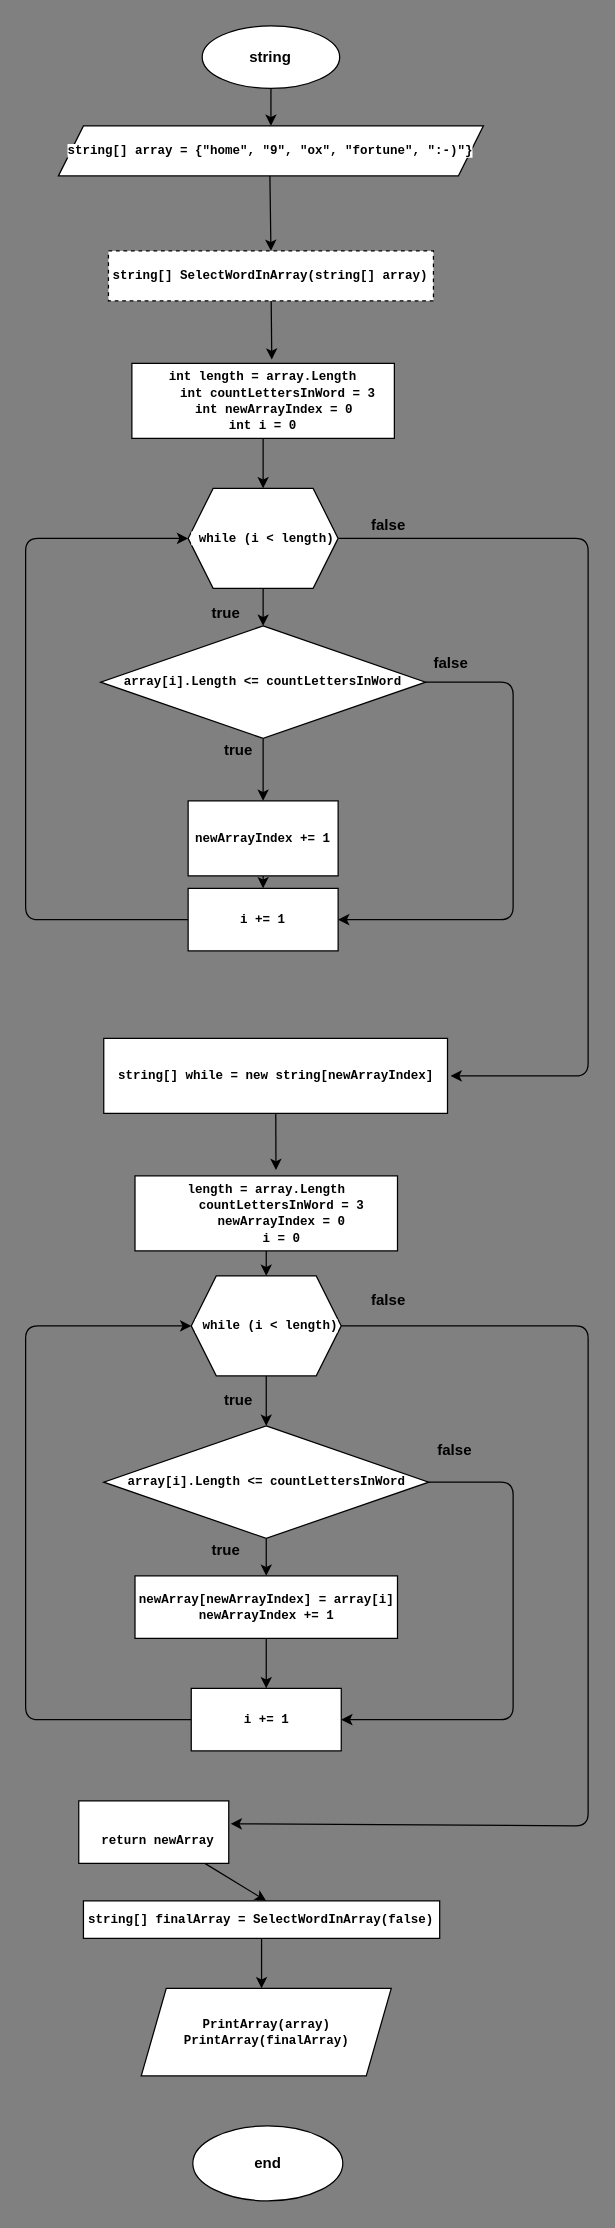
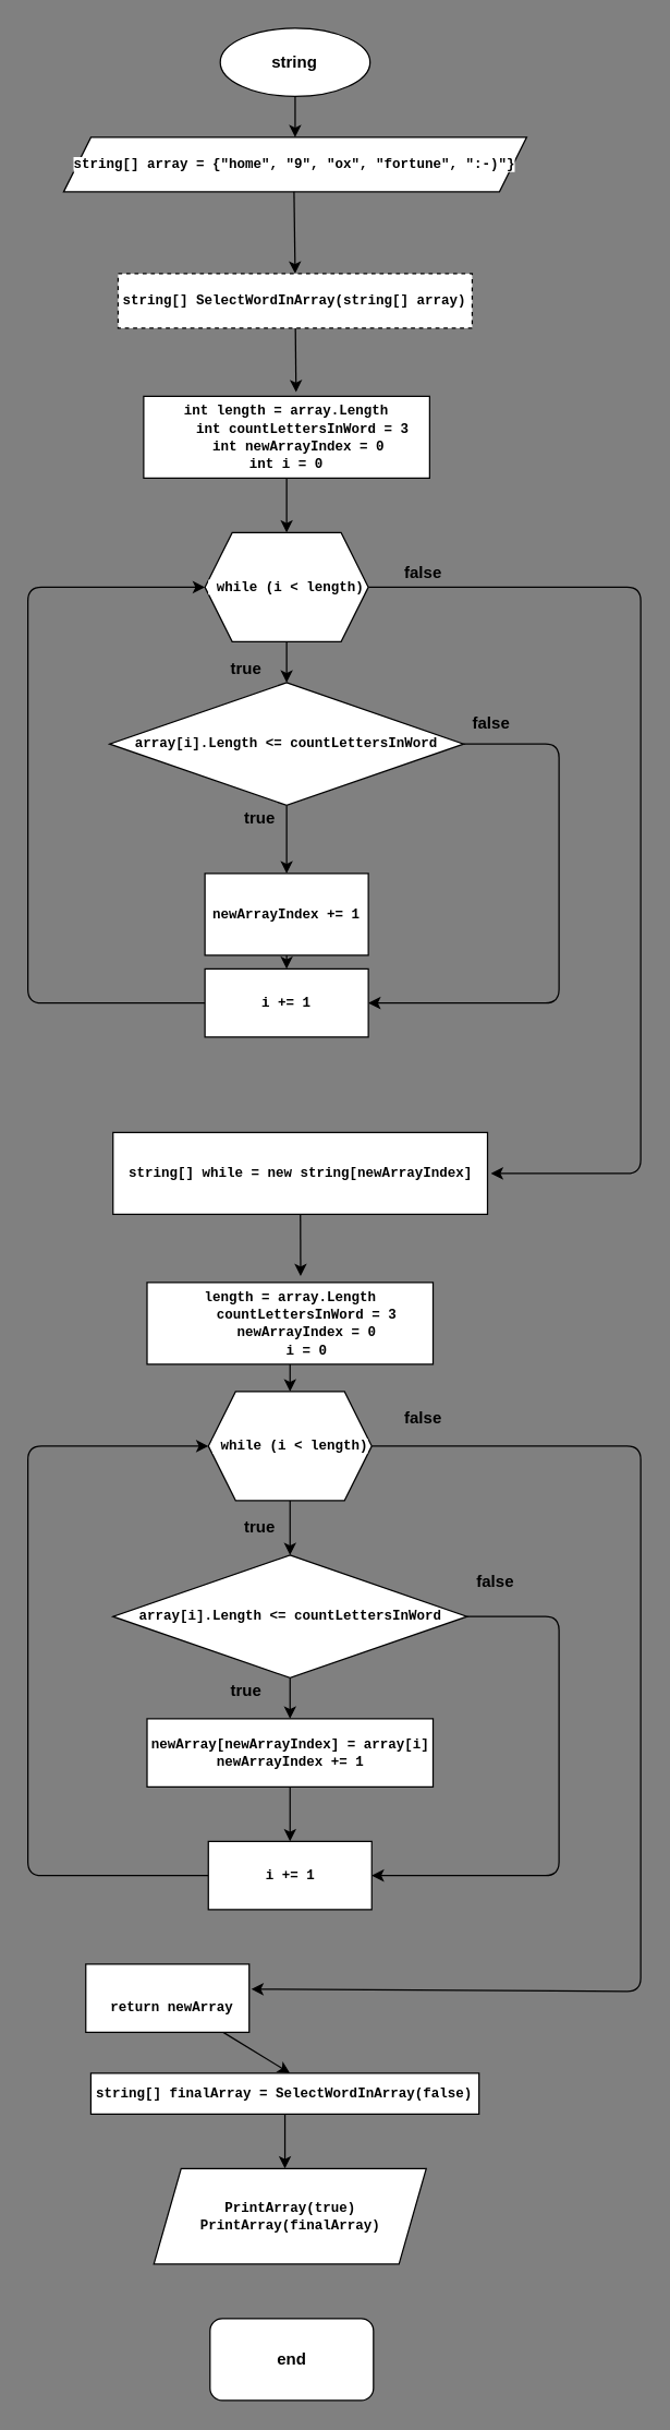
  <mxCell id="0" />
  <mxCell id="1" parent="0" />
  <mxCell id="2" style="edgeStyle=none;html=1;entryX=0.5;entryY=0;entryDx=0;entryDy=0;fontColor=#000000;" parent="1" source="3" target="42" edge="1"><mxGeometry relative="1" as="geometry" /></mxCell>
  <mxCell id="3" value="&lt;span style=&quot;background-color: rgb(255 , 255 , 255)&quot;&gt;&lt;b&gt;string&lt;/b&gt;&lt;/span&gt;" style="ellipse;whiteSpace=wrap;html=1;fontColor=#000000;" parent="1" vertex="1"><mxGeometry x="161.25" y="20" width="110" height="50" as="geometry" /></mxCell>
  <mxCell id="4" style="edgeStyle=none;html=1;entryX=0.5;entryY=0;entryDx=0;entryDy=0;fontColor=#000000;" parent="1" source="6" target="9" edge="1"><mxGeometry relative="1" as="geometry" /></mxCell>
  <mxCell id="5" style="edgeStyle=none;html=1;" parent="1" source="6" edge="1"><mxGeometry relative="1" as="geometry"><mxPoint x="360" y="860" as="targetPoint" /><Array as="points"><mxPoint x="470" y="430" /><mxPoint x="470" y="690" /><mxPoint x="470" y="860" /></Array></mxGeometry></mxCell>
  <mxCell id="6" value="&lt;div style=&quot;font-family: &amp;#34;consolas&amp;#34; , &amp;#34;courier new&amp;#34; , monospace ; font-size: 10px ; line-height: 13px&quot;&gt;&lt;font style=&quot;background-color: rgb(255 , 255 , 255)&quot;&gt;&lt;b&gt;&amp;nbsp;while (i &amp;lt; length)&lt;/b&gt;&lt;/font&gt;&lt;/div&gt;" style="shape=hexagon;perimeter=hexagonPerimeter2;whiteSpace=wrap;html=1;fixedSize=1;fontColor=#000000;" parent="1" vertex="1"><mxGeometry x="150" y="390" width="120" height="80" as="geometry" /></mxCell>
  <mxCell id="7" value="" style="edgeStyle=none;html=1;fontColor=#000000;" parent="1" source="9" target="11" edge="1"><mxGeometry relative="1" as="geometry" /></mxCell>
  <mxCell id="8" style="edgeStyle=none;html=1;entryX=1;entryY=0.5;entryDx=0;entryDy=0;" parent="1" source="9" target="13" edge="1"><mxGeometry relative="1" as="geometry"><mxPoint x="410" y="730" as="targetPoint" /><Array as="points"><mxPoint x="410" y="545" /><mxPoint x="410" y="735" /></Array></mxGeometry></mxCell>
  <mxCell id="9" value="&lt;div style=&quot;font-family: &amp;#34;consolas&amp;#34; , &amp;#34;courier new&amp;#34; , monospace ; font-size: 10px ; line-height: 13px&quot;&gt;&lt;font style=&quot;background-color: rgb(255 , 255 , 255)&quot;&gt;&lt;b&gt;array[i].Length &amp;lt;= countLettersInWord&lt;/b&gt;&lt;/font&gt;&lt;/div&gt;" style="rhombus;whiteSpace=wrap;html=1;fontColor=#000000;" parent="1" vertex="1"><mxGeometry x="80" y="500" width="260" height="90" as="geometry" /></mxCell>
  <mxCell id="10" value="" style="edgeStyle=none;html=1;entryX=0.5;entryY=0;entryDx=0;entryDy=0;fontColor=#000000;" parent="1" source="11" target="13" edge="1"><mxGeometry relative="1" as="geometry" /></mxCell>
  <mxCell id="11" value="&lt;div style=&quot;font-family: &amp;#34;consolas&amp;#34; , &amp;#34;courier new&amp;#34; , monospace ; font-size: 10px ; line-height: 13px&quot;&gt;&lt;font style=&quot;background-color: rgb(255 , 255 , 255)&quot;&gt;&lt;b&gt;newArrayIndex += 1&lt;/b&gt;&lt;/font&gt;&lt;/div&gt;" style="whiteSpace=wrap;html=1;fontColor=#000000;" parent="1" vertex="1"><mxGeometry x="150" y="640" width="120" height="60" as="geometry" /></mxCell>
  <mxCell id="12" style="edgeStyle=none;html=1;entryX=0;entryY=0.5;entryDx=0;entryDy=0;" parent="1" source="13" target="6" edge="1"><mxGeometry relative="1" as="geometry"><Array as="points"><mxPoint x="20" y="735" /><mxPoint x="20" y="545" /><mxPoint x="20" y="430" /></Array></mxGeometry></mxCell>
  <mxCell id="13" value="&lt;div style=&quot;font-family: &amp;#34;consolas&amp;#34; , &amp;#34;courier new&amp;#34; , monospace ; font-size: 10px ; line-height: 13px&quot;&gt;&lt;font style=&quot;background-color: rgb(255 , 255 , 255)&quot;&gt;&lt;b&gt;i += 1&lt;/b&gt;&lt;/font&gt;&lt;/div&gt;" style="whiteSpace=wrap;html=1;fontColor=#000000;" parent="1" vertex="1"><mxGeometry x="150" y="710" width="120" height="50" as="geometry" /></mxCell>
  <mxCell id="14" value="true" style="text;html=1;align=center;verticalAlign=middle;resizable=0;points=[];autosize=1;strokeColor=none;fillColor=none;fontColor=#000000;fontStyle=1" parent="1" vertex="1"><mxGeometry x="170" y="590" width="40" height="20" as="geometry" /></mxCell>
  <mxCell id="15" value="&lt;font color=&quot;#000000&quot;&gt;false&lt;/font&gt;" style="text;html=1;align=center;verticalAlign=middle;resizable=0;points=[];autosize=1;strokeColor=none;fillColor=none;fontStyle=1" parent="1" vertex="1"><mxGeometry x="340" y="520" width="40" height="20" as="geometry" /></mxCell>
  <mxCell id="16" value="false" style="text;html=1;align=center;verticalAlign=middle;resizable=0;points=[];autosize=1;strokeColor=none;fillColor=none;fontColor=#000000;fontStyle=1" parent="1" vertex="1"><mxGeometry x="290" y="410" width="40" height="20" as="geometry" /></mxCell>
  <mxCell id="17" value="" style="edgeStyle=none;html=1;fontColor=#000000;" parent="1" source="19" edge="1"><mxGeometry relative="1" as="geometry"><mxPoint x="211.786" y="870" as="targetPoint" /></mxGeometry></mxCell>
  <mxCell id="18" style="edgeStyle=none;html=1;entryX=0.537;entryY=-0.078;entryDx=0;entryDy=0;entryPerimeter=0;fontColor=#000000;" parent="1" source="19" target="21" edge="1"><mxGeometry relative="1" as="geometry" /></mxCell>
  <mxCell id="19" value="&lt;div style=&quot;font-family: &amp;#34;consolas&amp;#34; , &amp;#34;courier new&amp;#34; , monospace ; font-size: 10px ; line-height: 13px&quot;&gt;&lt;font style=&quot;background-color: rgb(255 , 255 , 255)&quot;&gt;&lt;b&gt;string[] while = new string[newArrayIndex]&lt;/b&gt;&lt;/font&gt;&lt;/div&gt;" style="rounded=0;whiteSpace=wrap;html=1;fontColor=#000000;" parent="1" vertex="1"><mxGeometry x="82.5" y="830" width="275" height="60" as="geometry" /></mxCell>
  <mxCell id="20" style="edgeStyle=none;html=1;entryX=0.5;entryY=0;entryDx=0;entryDy=0;fontColor=#000000;" parent="1" source="21" target="25" edge="1"><mxGeometry relative="1" as="geometry" /></mxCell>
  <mxCell id="21" value="&lt;div style=&quot;font-family: &amp;#34;consolas&amp;#34; , &amp;#34;courier new&amp;#34; , monospace ; font-size: 10px ; line-height: 13px&quot;&gt;&lt;div&gt;&lt;font style=&quot;background-color: rgb(255 , 255 , 255)&quot;&gt;&lt;b&gt;length = array.Length&lt;/b&gt;&lt;/font&gt;&lt;/div&gt;&lt;div&gt;&lt;font style=&quot;background-color: rgb(255 , 255 , 255)&quot;&gt;&lt;b&gt;&amp;nbsp; &amp;nbsp; countLettersInWord = 3&lt;/b&gt;&lt;/font&gt;&lt;/div&gt;&lt;div&gt;&lt;font style=&quot;background-color: rgb(255 , 255 , 255)&quot;&gt;&lt;b&gt;&amp;nbsp; &amp;nbsp; newArrayIndex = 0&lt;/b&gt;&lt;/font&gt;&lt;/div&gt;&lt;div&gt;&lt;font style=&quot;background-color: rgb(255 , 255 , 255)&quot;&gt;&lt;b&gt;&amp;nbsp; &amp;nbsp; i = 0&lt;/b&gt;&lt;/font&gt;&lt;/div&gt;&lt;/div&gt;" style="whiteSpace=wrap;html=1;rounded=0;fontColor=#000000;" parent="1" vertex="1"><mxGeometry x="107.5" y="940" width="210" height="60" as="geometry" /></mxCell>
  <mxCell id="22" style="edgeStyle=none;html=1;fontColor=#000000;" parent="1" edge="1"><mxGeometry relative="1" as="geometry"><mxPoint x="100" y="90" as="targetPoint" /><mxPoint x="100" y="90" as="sourcePoint" /></mxGeometry></mxCell>
  <mxCell id="23" style="edgeStyle=none;html=1;entryX=0.5;entryY=0;entryDx=0;entryDy=0;fontColor=#000000;" parent="1" source="25" target="28" edge="1"><mxGeometry relative="1" as="geometry" /></mxCell>
  <mxCell id="24" value="" style="edgeStyle=none;html=1;entryX=1.013;entryY=0.367;entryDx=0;entryDy=0;entryPerimeter=0;" parent="1" source="25" target="39" edge="1"><mxGeometry relative="1" as="geometry"><mxPoint x="280" y="1460" as="targetPoint" /><Array as="points"><mxPoint x="470" y="1060" /><mxPoint x="470" y="1460" /></Array></mxGeometry></mxCell>
  <mxCell id="25" value="&lt;div style=&quot;font-family: &amp;#34;consolas&amp;#34; , &amp;#34;courier new&amp;#34; , monospace ; font-size: 10px ; line-height: 13px&quot;&gt;&lt;font style=&quot;background-color: rgb(255 , 255 , 255)&quot;&gt;&lt;b&gt;&amp;nbsp;while (i &amp;lt; length)&lt;/b&gt;&lt;/font&gt;&lt;/div&gt;" style="shape=hexagon;perimeter=hexagonPerimeter2;whiteSpace=wrap;html=1;fixedSize=1;fontColor=#000000;" parent="1" vertex="1"><mxGeometry x="152.5" y="1020" width="120" height="80" as="geometry" /></mxCell>
  <mxCell id="26" style="edgeStyle=none;html=1;entryX=0.5;entryY=0;entryDx=0;entryDy=0;fontColor=#000000;" parent="1" source="28" target="30" edge="1"><mxGeometry relative="1" as="geometry" /></mxCell>
  <mxCell id="27" style="edgeStyle=none;html=1;entryX=1;entryY=0.5;entryDx=0;entryDy=0;" parent="1" source="28" target="32" edge="1"><mxGeometry relative="1" as="geometry"><mxPoint x="440" y="1185" as="targetPoint" /><Array as="points"><mxPoint x="410" y="1185" /><mxPoint x="410" y="1290" /><mxPoint x="410" y="1375" /></Array></mxGeometry></mxCell>
  <mxCell id="28" value="&lt;div style=&quot;font-family: &amp;#34;consolas&amp;#34; , &amp;#34;courier new&amp;#34; , monospace ; font-size: 10px ; line-height: 13px&quot;&gt;&lt;font style=&quot;background-color: rgb(255 , 255 , 255)&quot;&gt;&lt;b&gt;array[i].Length &amp;lt;= countLettersInWord&lt;/b&gt;&lt;/font&gt;&lt;/div&gt;" style="rhombus;whiteSpace=wrap;html=1;fontColor=#000000;" parent="1" vertex="1"><mxGeometry x="82.5" y="1140" width="260" height="90" as="geometry" /></mxCell>
  <mxCell id="29" style="edgeStyle=none;html=1;entryX=0.5;entryY=0;entryDx=0;entryDy=0;fontColor=#000000;" parent="1" source="30" target="32" edge="1"><mxGeometry relative="1" as="geometry" /></mxCell>
  <mxCell id="30" value="&lt;div style=&quot;font-family: &amp;#34;consolas&amp;#34; , &amp;#34;courier new&amp;#34; , monospace ; font-size: 10px ; line-height: 13px&quot;&gt;&lt;div style=&quot;font-family: &amp;#34;consolas&amp;#34; , &amp;#34;courier new&amp;#34; , monospace ; line-height: 13px&quot;&gt;&lt;div&gt;&lt;font style=&quot;background-color: rgb(255 , 255 , 255)&quot;&gt;&lt;b&gt;newArray[newArrayIndex] = array[i]&lt;/b&gt;&lt;/font&gt;&lt;/div&gt;&lt;div&gt;&lt;font style=&quot;background-color: rgb(255 , 255 , 255)&quot;&gt;&lt;b&gt;newArrayIndex += 1&lt;/b&gt;&lt;/font&gt;&lt;/div&gt;&lt;/div&gt;&lt;/div&gt;" style="whiteSpace=wrap;html=1;fontColor=#000000;" parent="1" vertex="1"><mxGeometry x="107.5" y="1260" width="210" height="50" as="geometry" /></mxCell>
  <mxCell id="31" style="edgeStyle=none;html=1;entryX=0;entryY=0.5;entryDx=0;entryDy=0;" parent="1" source="32" target="25" edge="1"><mxGeometry relative="1" as="geometry"><mxPoint x="20" y="1375" as="targetPoint" /><Array as="points"><mxPoint x="20" y="1375" /><mxPoint x="20" y="1210" /><mxPoint x="20" y="1060" /></Array></mxGeometry></mxCell>
  <mxCell id="32" value="&lt;div style=&quot;font-family: &amp;#34;consolas&amp;#34; , &amp;#34;courier new&amp;#34; , monospace ; font-size: 10px ; line-height: 13px&quot;&gt;&lt;font style=&quot;background-color: rgb(255 , 255 , 255)&quot;&gt;&lt;b&gt;i += 1&lt;/b&gt;&lt;/font&gt;&lt;/div&gt;" style="whiteSpace=wrap;html=1;fontColor=#000000;" parent="1" vertex="1"><mxGeometry x="152.5" y="1350" width="120" height="50" as="geometry" /></mxCell>
  <mxCell id="33" value="true" style="text;html=1;align=center;verticalAlign=middle;resizable=0;points=[];autosize=1;strokeColor=none;fillColor=none;fontColor=#000000;fontStyle=1" parent="1" vertex="1"><mxGeometry x="160" y="480" width="40" height="20" as="geometry" /></mxCell>
  <mxCell id="34" value="&lt;b&gt;true&lt;/b&gt;" style="text;html=1;align=center;verticalAlign=middle;resizable=0;points=[];autosize=1;strokeColor=none;fillColor=none;fontColor=#000000;" parent="1" vertex="1"><mxGeometry x="170" y="1110" width="40" height="20" as="geometry" /></mxCell>
  <mxCell id="35" value="&lt;b&gt;true&lt;/b&gt;" style="text;html=1;align=center;verticalAlign=middle;resizable=0;points=[];autosize=1;strokeColor=none;fillColor=none;fontColor=#000000;" parent="1" vertex="1"><mxGeometry x="160" y="1230" width="40" height="20" as="geometry" /></mxCell>
  <mxCell id="36" value="&lt;font color=&quot;#000000&quot;&gt;&lt;b&gt;false&lt;/b&gt;&lt;/font&gt;" style="text;html=1;align=center;verticalAlign=middle;resizable=0;points=[];autosize=1;strokeColor=none;fillColor=none;" parent="1" vertex="1"><mxGeometry x="342.5" y="1150" width="40" height="20" as="geometry" /></mxCell>
  <mxCell id="37" value="&lt;b&gt;false&lt;/b&gt;" style="text;html=1;align=center;verticalAlign=middle;resizable=0;points=[];autosize=1;strokeColor=none;fillColor=none;fontColor=#000000;" parent="1" vertex="1"><mxGeometry x="290" y="1030" width="40" height="20" as="geometry" /></mxCell>
  <mxCell id="38" style="edgeStyle=none;html=1;fontColor=#000000;" parent="1" source="39" edge="1"><mxGeometry relative="1" as="geometry"><mxPoint x="212.5" y="1520" as="targetPoint" /></mxGeometry></mxCell>
  <mxCell id="39" value="&lt;font style=&quot;background-color: rgb(255 , 255 , 255)&quot;&gt;&lt;b&gt;&lt;br&gt;&lt;br&gt;&lt;/b&gt;&lt;/font&gt;&lt;div style=&quot;font-family: &amp;#34;consolas&amp;#34; , &amp;#34;courier new&amp;#34; , monospace ; font-size: 10px ; line-height: 13px&quot;&gt;&lt;div&gt;&lt;font style=&quot;background-color: rgb(255 , 255 , 255)&quot;&gt;&lt;b&gt;&amp;nbsp;return newArray&lt;/b&gt;&lt;/font&gt;&lt;/div&gt;&lt;/div&gt;&lt;font style=&quot;background-color: rgb(51 , 51 , 51)&quot;&gt;&lt;br&gt;&lt;/font&gt;" style="rounded=0;whiteSpace=wrap;html=1;fontColor=#000000;" parent="1" vertex="1"><mxGeometry x="62.5" y="1440" width="120" height="50" as="geometry" /></mxCell>
- <mxCell id="40" value="&lt;div style=&quot;font-family: &amp;#34;consolas&amp;#34; , &amp;#34;courier new&amp;#34; , monospace ; font-size: 10px ; line-height: 13px&quot;&gt;&lt;span style=&quot;font-family: &amp;#34;consolas&amp;#34; , &amp;#34;courier new&amp;#34; , monospace ; background-color: rgb(255 , 255 , 255)&quot;&gt;&lt;font&gt;&lt;b&gt;PrintArray(array)&lt;/b&gt;&lt;/font&gt;&lt;/span&gt;&lt;/div&gt;&lt;div style=&quot;font-family: &amp;#34;consolas&amp;#34; , &amp;#34;courier new&amp;#34; , monospace ; font-size: 10px ; line-height: 13px&quot;&gt;&lt;span style=&quot;font-family: &amp;#34;consolas&amp;#34; , &amp;#34;courier new&amp;#34; , monospace ; background-color: rgb(255 , 255 , 255)&quot;&gt;&lt;font&gt;&lt;b&gt;PrintArray(finalArray)&lt;/b&gt;&lt;/font&gt;&lt;/span&gt;&lt;br&gt;&lt;/div&gt;" style="shape=parallelogram;perimeter=parallelogramPerimeter;whiteSpace=wrap;html=1;fixedSize=1;rounded=0;fontColor=#000000;" parent="1" vertex="1"><mxGeometry x="112.5" y="1590" width="200" height="70" as="geometry" /></mxCell>
- <mxCell id="41" value="&lt;font style=&quot;background-color: rgb(255 , 255 , 255)&quot;&gt;&lt;b&gt;end&lt;/b&gt;&lt;/font&gt;" style="ellipse;whiteSpace=wrap;html=1;rounded=0;fontColor=#000000;" parent="1" vertex="1"><mxGeometry x="153.75" y="1700" width="120" height="60" as="geometry" /></mxCell>
+ <mxCell id="40" value="&lt;div style=&quot;font-family: &amp;#34;consolas&amp;#34; , &amp;#34;courier new&amp;#34; , monospace ; font-size: 10px ; line-height: 13px&quot;&gt;&lt;span style=&quot;font-family: &amp;#34;consolas&amp;#34; , &amp;#34;courier new&amp;#34; , monospace ; background-color: rgb(255 , 255 , 255)&quot;&gt;&lt;font&gt;&lt;b&gt;PrintArray(true)&lt;/b&gt;&lt;/font&gt;&lt;/span&gt;&lt;/div&gt;&lt;div style=&quot;font-family: &amp;#34;consolas&amp;#34; , &amp;#34;courier new&amp;#34; , monospace ; font-size: 10px ; line-height: 13px&quot;&gt;&lt;span style=&quot;font-family: &amp;#34;consolas&amp;#34; , &amp;#34;courier new&amp;#34; , monospace ; background-color: rgb(255 , 255 , 255)&quot;&gt;&lt;font&gt;&lt;b&gt;PrintArray(finalArray)&lt;/b&gt;&lt;/font&gt;&lt;/span&gt;&lt;br&gt;&lt;/div&gt;" style="shape=parallelogram;perimeter=parallelogramPerimeter;whiteSpace=wrap;html=1;fixedSize=1;rounded=0;fontColor=#000000;" parent="1" vertex="1"><mxGeometry x="112.5" y="1590" width="200" height="70" as="geometry" /></mxCell>
+ <mxCell id="41" value="&lt;font style=&quot;background-color: rgb(255 , 255 , 255)&quot;&gt;&lt;b&gt;end&lt;/b&gt;&lt;/font&gt;" style="whiteSpace=wrap;html=1;fontColor=#000000;rounded=1;" parent="1" vertex="1"><mxGeometry x="153.75" y="1700" width="120" height="60" as="geometry" /></mxCell>
  <mxCell id="42" value="&lt;div style=&quot;font-family: &amp;#34;consolas&amp;#34; , &amp;#34;courier new&amp;#34; , monospace ; font-size: 10px ; line-height: 13px&quot;&gt;&lt;span style=&quot;background-color: rgb(255 , 255 , 255)&quot;&gt;&lt;b&gt;string[] array = {&quot;home&quot;, &quot;9&quot;, &quot;ox&quot;, &quot;fortune&quot;, &quot;:-)&quot;}&lt;/b&gt;&lt;/span&gt;&lt;/div&gt;" style="shape=parallelogram;perimeter=parallelogramPerimeter;whiteSpace=wrap;html=1;fixedSize=1;fontColor=#000000;" parent="1" vertex="1"><mxGeometry x="46.25" y="100" width="340" height="40" as="geometry" /></mxCell>
  <mxCell id="43" style="edgeStyle=none;html=1;entryX=0.5;entryY=0;entryDx=0;entryDy=0;fontColor=#000000;" parent="1" source="44" target="6" edge="1"><mxGeometry relative="1" as="geometry" /></mxCell>
  <mxCell id="44" value="&lt;div style=&quot;font-family: &amp;#34;consolas&amp;#34; , &amp;#34;courier new&amp;#34; , monospace ; font-size: 10px ; line-height: 13px&quot;&gt;&lt;div&gt;&lt;font style=&quot;background-color: rgb(255 , 255 , 255)&quot;&gt;&lt;b&gt;int length = array.Length&lt;/b&gt;&lt;/font&gt;&lt;/div&gt;&lt;div&gt;&lt;font style=&quot;background-color: rgb(255 , 255 , 255)&quot;&gt;&lt;b&gt;&amp;nbsp; &amp;nbsp; int countLettersInWord = 3&lt;/b&gt;&lt;/font&gt;&lt;/div&gt;&lt;div&gt;&lt;font style=&quot;background-color: rgb(255 , 255 , 255)&quot;&gt;&lt;b&gt;&amp;nbsp; &amp;nbsp;int newArrayIndex = 0&lt;/b&gt;&lt;/font&gt;&lt;/div&gt;&lt;div&gt;&lt;font style=&quot;background-color: rgb(255 , 255 , 255)&quot;&gt;&lt;b&gt;int i = 0&lt;/b&gt;&lt;/font&gt;&lt;/div&gt;&lt;/div&gt;" style="whiteSpace=wrap;html=1;rounded=0;fontColor=#000000;" parent="1" vertex="1"><mxGeometry x="105" y="290" width="210" height="60" as="geometry" /></mxCell>
  <mxCell id="45" style="edgeStyle=none;html=1;entryX=0.5;entryY=0;entryDx=0;entryDy=0;fontColor=#000000;" parent="1" target="47" edge="1"><mxGeometry relative="1" as="geometry"><mxPoint x="215.417" y="140" as="sourcePoint" /></mxGeometry></mxCell>
  <mxCell id="46" style="edgeStyle=none;html=1;entryX=0.533;entryY=-0.05;entryDx=0;entryDy=0;entryPerimeter=0;fontColor=#000000;" parent="1" source="47" target="44" edge="1"><mxGeometry relative="1" as="geometry" /></mxCell>
  <mxCell id="47" value="&lt;div style=&quot;font-family: &amp;#34;consolas&amp;#34; , &amp;#34;courier new&amp;#34; , monospace ; font-size: 10px ; line-height: 13px&quot;&gt;&lt;font style=&quot;background-color: rgb(255 , 255 , 255)&quot;&gt;&lt;b&gt;string[] SelectWordInArray(string[] array)&lt;/b&gt;&lt;/font&gt;&lt;/div&gt;" style="whiteSpace=wrap;html=1;rounded=0;fontColor=#000000;dashed=1;" parent="1" vertex="1"><mxGeometry x="86.25" y="200" width="260" height="40" as="geometry" /></mxCell>
  <mxCell id="48" style="edgeStyle=none;html=1;fontColor=#000000;" parent="1" source="49" edge="1"><mxGeometry relative="1" as="geometry"><mxPoint x="208.75" y="1590" as="targetPoint" /></mxGeometry></mxCell>
  <mxCell id="49" value="&lt;div style=&quot;font-family: &amp;#34;consolas&amp;#34; , &amp;#34;courier new&amp;#34; , monospace ; font-size: 10px ; line-height: 13px&quot;&gt;&lt;div style=&quot;font-family: &amp;#34;consolas&amp;#34; , &amp;#34;courier new&amp;#34; , monospace ; line-height: 13px&quot;&gt;&lt;font style=&quot;background-color: rgb(255 , 255 , 255)&quot;&gt;&lt;b&gt;string[] finalArray = SelectWordInArray(false)&lt;/b&gt;&lt;/font&gt;&lt;/div&gt;&lt;/div&gt;" style="whiteSpace=wrap;html=1;rounded=0;fontColor=#000000;" parent="1" vertex="1"><mxGeometry x="66.25" y="1520" width="285" height="30" as="geometry" /></mxCell>
